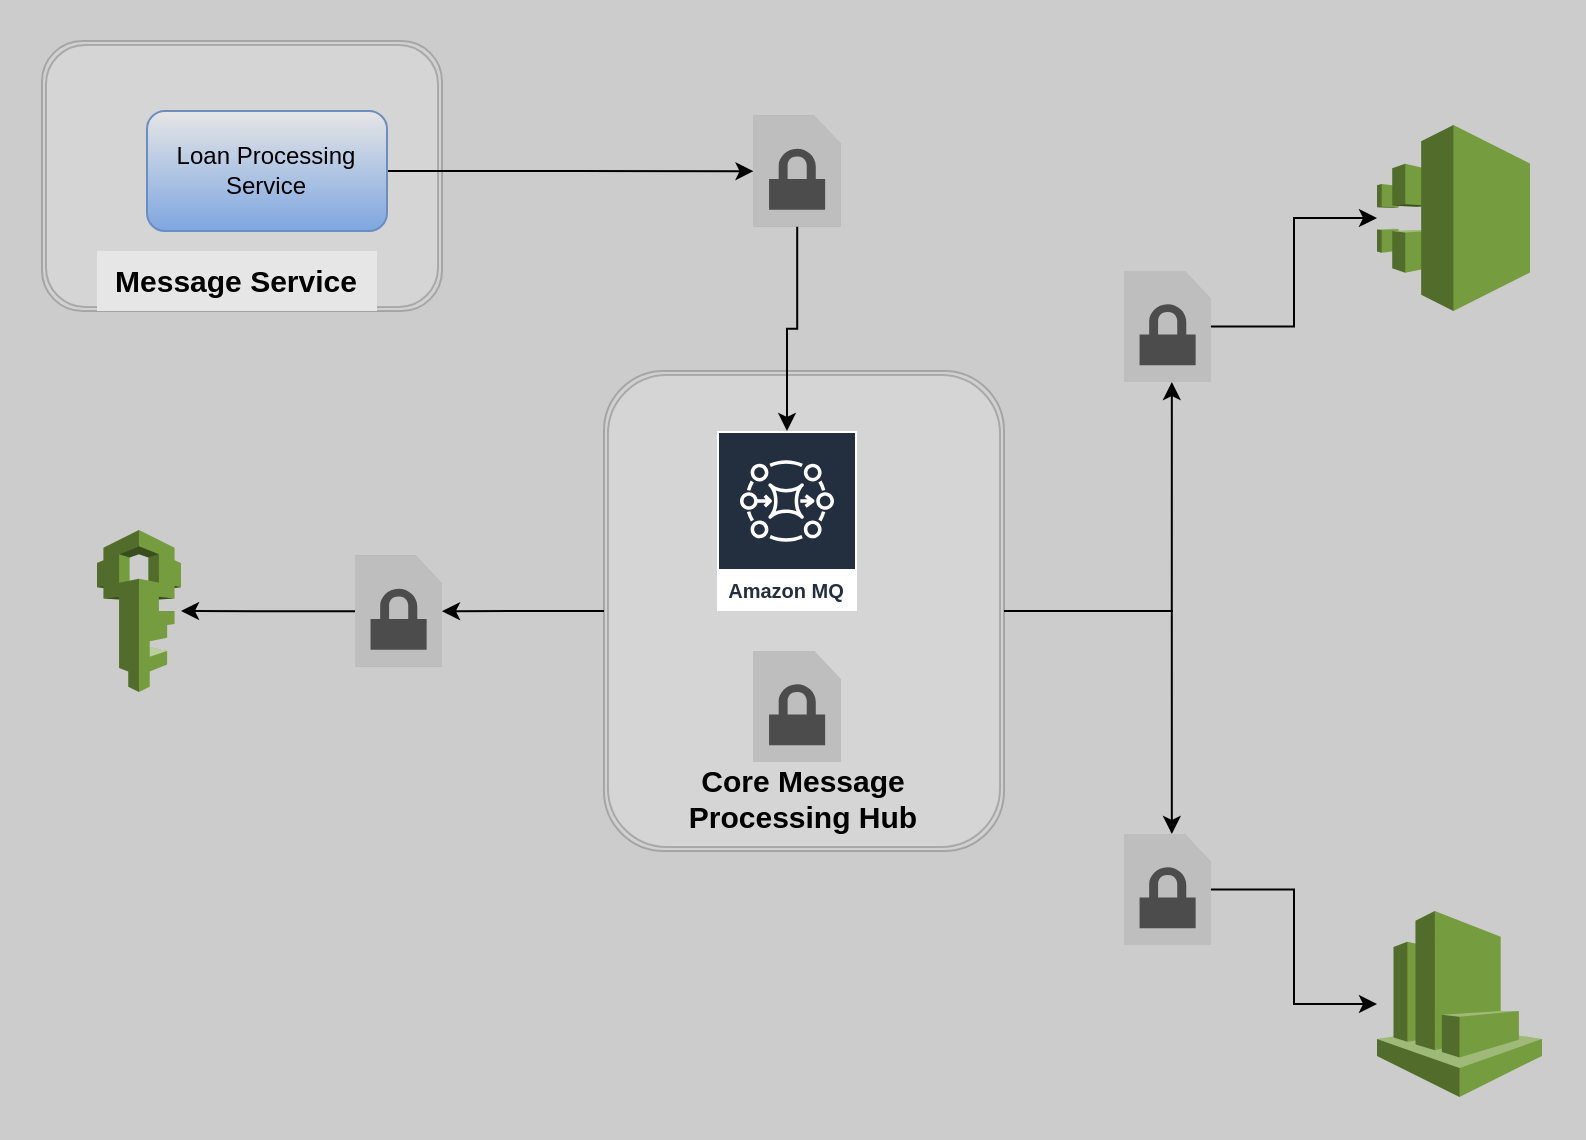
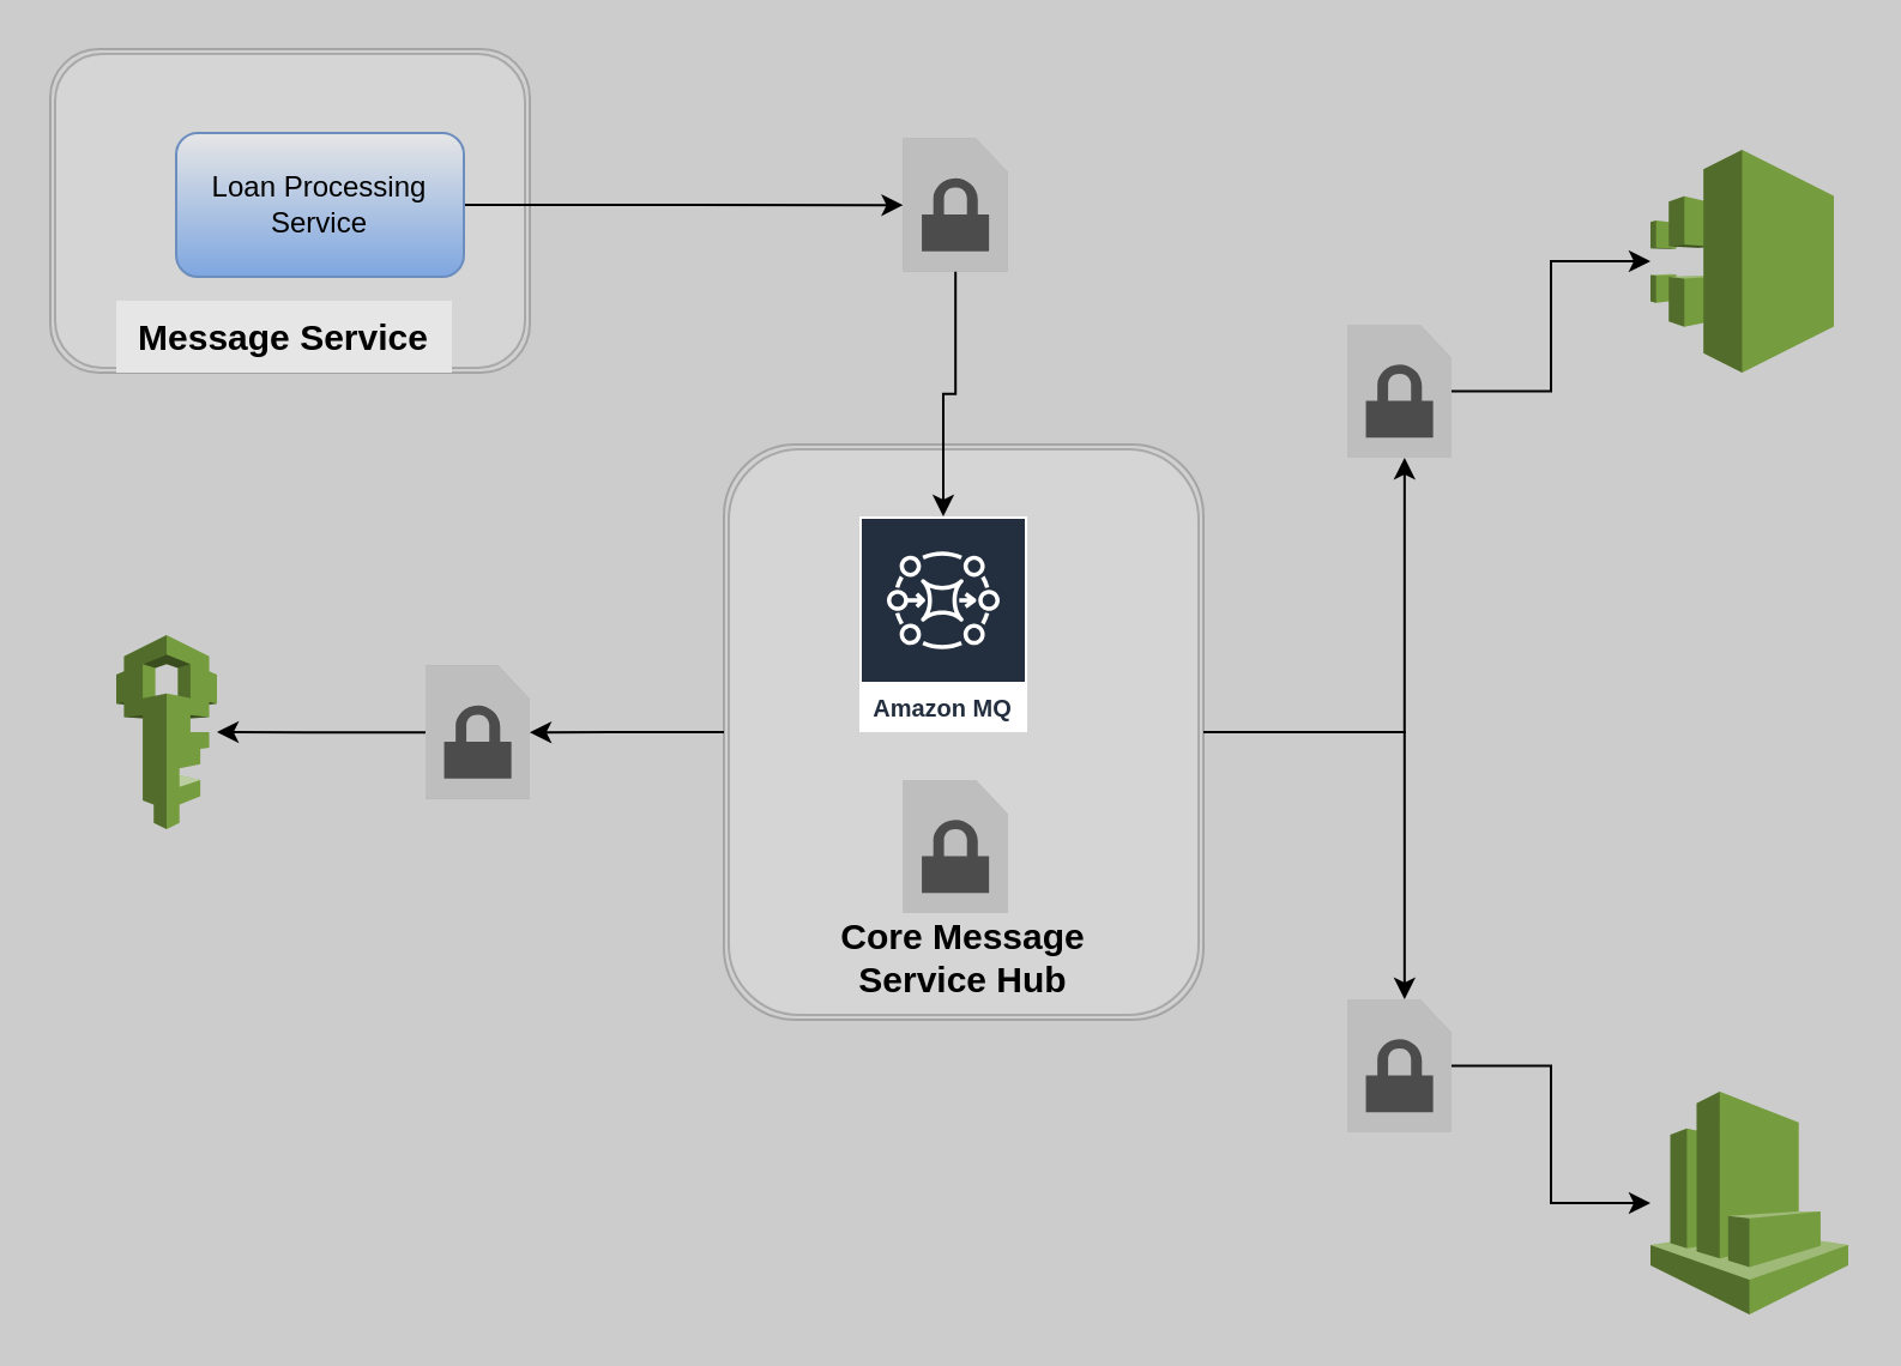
  <mxCell id="0" />
  <mxCell id="1" parent="0" />
  <mxCell id="2" style="edgeStyle=orthogonalEdgeStyle;rounded=0;orthogonalLoop=1;jettySize=auto;html=1;" edge="1" parent="1" source="3" target="12"><mxGeometry relative="1" as="geometry" /></mxCell>
  <mxCell id="3" value="a" style="shape=ext;double=1;rounded=1;whiteSpace=wrap;html=1;textOpacity=0;opacity=20;fillColor=#E6E6E6;" vertex="1" parent="1"><mxGeometry x="301.5" y="185" width="200" height="240" as="geometry" /></mxCell>
  <mxCell id="4" style="edgeStyle=orthogonalEdgeStyle;rounded=0;orthogonalLoop=1;jettySize=auto;html=1;" edge="1" parent="1" source="5" target="8"><mxGeometry relative="1" as="geometry" /></mxCell>
  <mxCell id="5" value="" style="outlineConnect=0;dashed=0;verticalLabelPosition=bottom;verticalAlign=top;align=center;html=1;shape=mxgraph.aws3.encrypted_data;fillColor=#7D7C7C;gradientColor=none;" vertex="1" parent="1"><mxGeometry x="561.5" y="416.5" width="43.5" height="55.5" as="geometry" /></mxCell>
  <mxCell id="6" value="" style="outlineConnect=0;dashed=0;verticalLabelPosition=bottom;verticalAlign=top;align=center;html=1;shape=mxgraph.aws3.iam;fillColor=#759C3E;gradientColor=none;" vertex="1" parent="1"><mxGeometry x="48" y="264.5" width="42" height="81" as="geometry" /></mxCell>
  <mxCell id="7" value="" style="outlineConnect=0;dashed=0;verticalLabelPosition=bottom;verticalAlign=top;align=center;html=1;shape=mxgraph.aws3.cloudtrail;fillColor=#759C3E;gradientColor=none;" vertex="1" parent="1"><mxGeometry x="688" y="62" width="76.5" height="93" as="geometry" /></mxCell>
  <mxCell id="8" value="" style="outlineConnect=0;dashed=0;verticalLabelPosition=bottom;verticalAlign=top;align=center;html=1;shape=mxgraph.aws3.cloudwatch;fillColor=#759C3E;gradientColor=none;" vertex="1" parent="1"><mxGeometry x="688" y="455" width="82.5" height="93" as="geometry" /></mxCell>
  <mxCell id="9" value="Amazon MQ" style="sketch=0;outlineConnect=0;fontColor=#232F3E;gradientColor=none;strokeColor=#ffffff;fillColor=#232F3E;dashed=0;verticalLabelPosition=middle;verticalAlign=bottom;align=center;html=1;whiteSpace=wrap;fontSize=10;fontStyle=1;spacing=3;shape=mxgraph.aws4.productIcon;prIcon=mxgraph.aws4.mq;" vertex="1" parent="1"><mxGeometry x="358" y="215" width="70" height="90" as="geometry" /></mxCell>
  <mxCell id="10" style="edgeStyle=orthogonalEdgeStyle;rounded=0;orthogonalLoop=1;jettySize=auto;html=1;" edge="1" parent="1" source="11" target="7"><mxGeometry relative="1" as="geometry" /></mxCell>
  <mxCell id="11" value="" style="outlineConnect=0;dashed=0;verticalLabelPosition=bottom;verticalAlign=top;align=center;html=1;shape=mxgraph.aws3.encrypted_data;fillColor=#7D7C7C;gradientColor=none;" vertex="1" parent="1"><mxGeometry x="561.5" y="135" width="43.5" height="55.5" as="geometry" /></mxCell>
  <mxCell id="12" value="" style="outlineConnect=0;dashed=0;verticalLabelPosition=bottom;verticalAlign=top;align=center;html=1;shape=mxgraph.aws3.encrypted_data;fillColor=#7D7C7C;gradientColor=none;" vertex="1" parent="1"><mxGeometry x="177" y="277.25" width="43.5" height="55.5" as="geometry" /></mxCell>
  <mxCell id="13" style="edgeStyle=orthogonalEdgeStyle;rounded=0;orthogonalLoop=1;jettySize=auto;html=1;" edge="1" parent="1" source="18" target="9"><mxGeometry relative="1" as="geometry" /></mxCell>
  <mxCell id="14" value="a" style="shape=ext;double=1;rounded=1;whiteSpace=wrap;html=1;textOpacity=0;opacity=20;fillColor=#E6E6E6;" vertex="1" parent="1"><mxGeometry x="20.5" y="20" width="200" height="135" as="geometry" /></mxCell>
  <mxCell id="15" style="edgeStyle=orthogonalEdgeStyle;rounded=0;orthogonalLoop=1;jettySize=auto;html=1;exitX=1;exitY=0.5;exitDx=0;exitDy=0;" edge="1" parent="1" source="16" target="18"><mxGeometry relative="1" as="geometry" /></mxCell>
  <mxCell id="16" value="Loan Processing Service" style="rounded=1;whiteSpace=wrap;html=1;fillColor=#E6E6E6;gradientColor=#7ea6e0;strokeColor=#6c8ebf;" vertex="1" parent="1"><mxGeometry x="73" y="55" width="120" height="60" as="geometry" /></mxCell>
  <mxCell id="17" value="Message Service" style="text;strokeColor=none;align=center;fillColor=#E6E6E6;html=1;verticalAlign=middle;whiteSpace=wrap;rounded=0;fontSize=15;fontStyle=1" vertex="1" parent="1"><mxGeometry x="48" y="125" width="140" height="30" as="geometry" /></mxCell>
  <mxCell id="18" value="" style="outlineConnect=0;dashed=0;verticalLabelPosition=bottom;verticalAlign=top;align=center;html=1;shape=mxgraph.aws3.encrypted_data;fillColor=#7D7C7C;gradientColor=none;" vertex="1" parent="1"><mxGeometry x="376.25" y="57.25" width="43.5" height="55.5" as="geometry" /></mxCell>
  <mxCell id="19" value="" style="outlineConnect=0;dashed=0;verticalLabelPosition=bottom;verticalAlign=top;align=center;html=1;shape=mxgraph.aws3.encrypted_data;fillColor=#7D7C7C;gradientColor=none;" vertex="1" parent="1"><mxGeometry x="376.25" y="325" width="43.5" height="55.5" as="geometry" /></mxCell>
- <mxCell id="20" value="Core Message Processing Hub" style="text;strokeColor=none;align=center;fillColor=none;html=1;verticalAlign=middle;whiteSpace=wrap;rounded=0;fontSize=15;fontStyle=1" vertex="1" parent="1"><mxGeometry x="324" y="380.5" width="155" height="36" as="geometry" /></mxCell>
+ <mxCell id="20" value="Core Message Service Hub" style="text;strokeColor=none;align=center;fillColor=none;html=1;verticalAlign=middle;whiteSpace=wrap;rounded=0;fontSize=15;fontStyle=1" vertex="1" parent="1"><mxGeometry x="324" y="380.5" width="155" height="36" as="geometry" /></mxCell>
  <mxCell id="21" style="edgeStyle=orthogonalEdgeStyle;rounded=0;orthogonalLoop=1;jettySize=auto;html=1;" edge="1" parent="1" source="12" target="6"><mxGeometry relative="1" as="geometry" /></mxCell>
  <mxCell id="22" style="edgeStyle=orthogonalEdgeStyle;rounded=0;orthogonalLoop=1;jettySize=auto;html=1;entryX=0.55;entryY=1;entryDx=0;entryDy=0;entryPerimeter=0;" edge="1" parent="1" source="3" target="11"><mxGeometry relative="1" as="geometry" /></mxCell>
  <mxCell id="23" style="edgeStyle=orthogonalEdgeStyle;rounded=0;orthogonalLoop=1;jettySize=auto;html=1;entryX=0.55;entryY=0;entryDx=0;entryDy=0;entryPerimeter=0;" edge="1" parent="1" source="3" target="5"><mxGeometry relative="1" as="geometry" /></mxCell>
